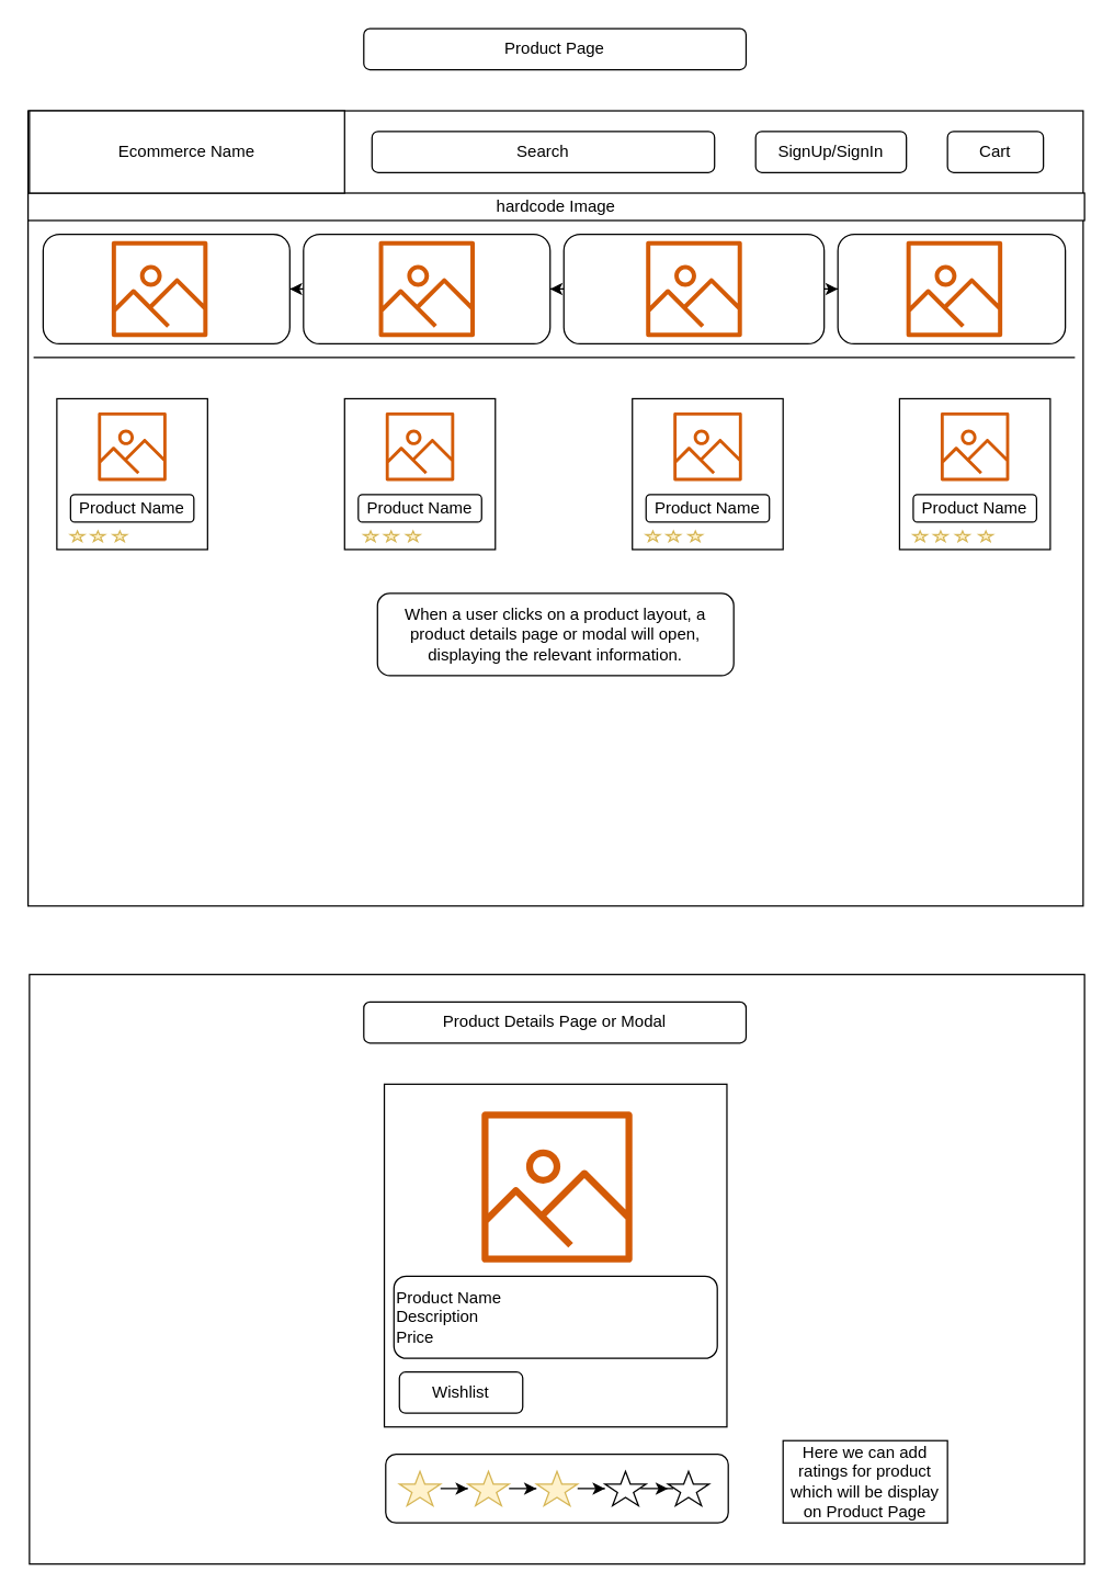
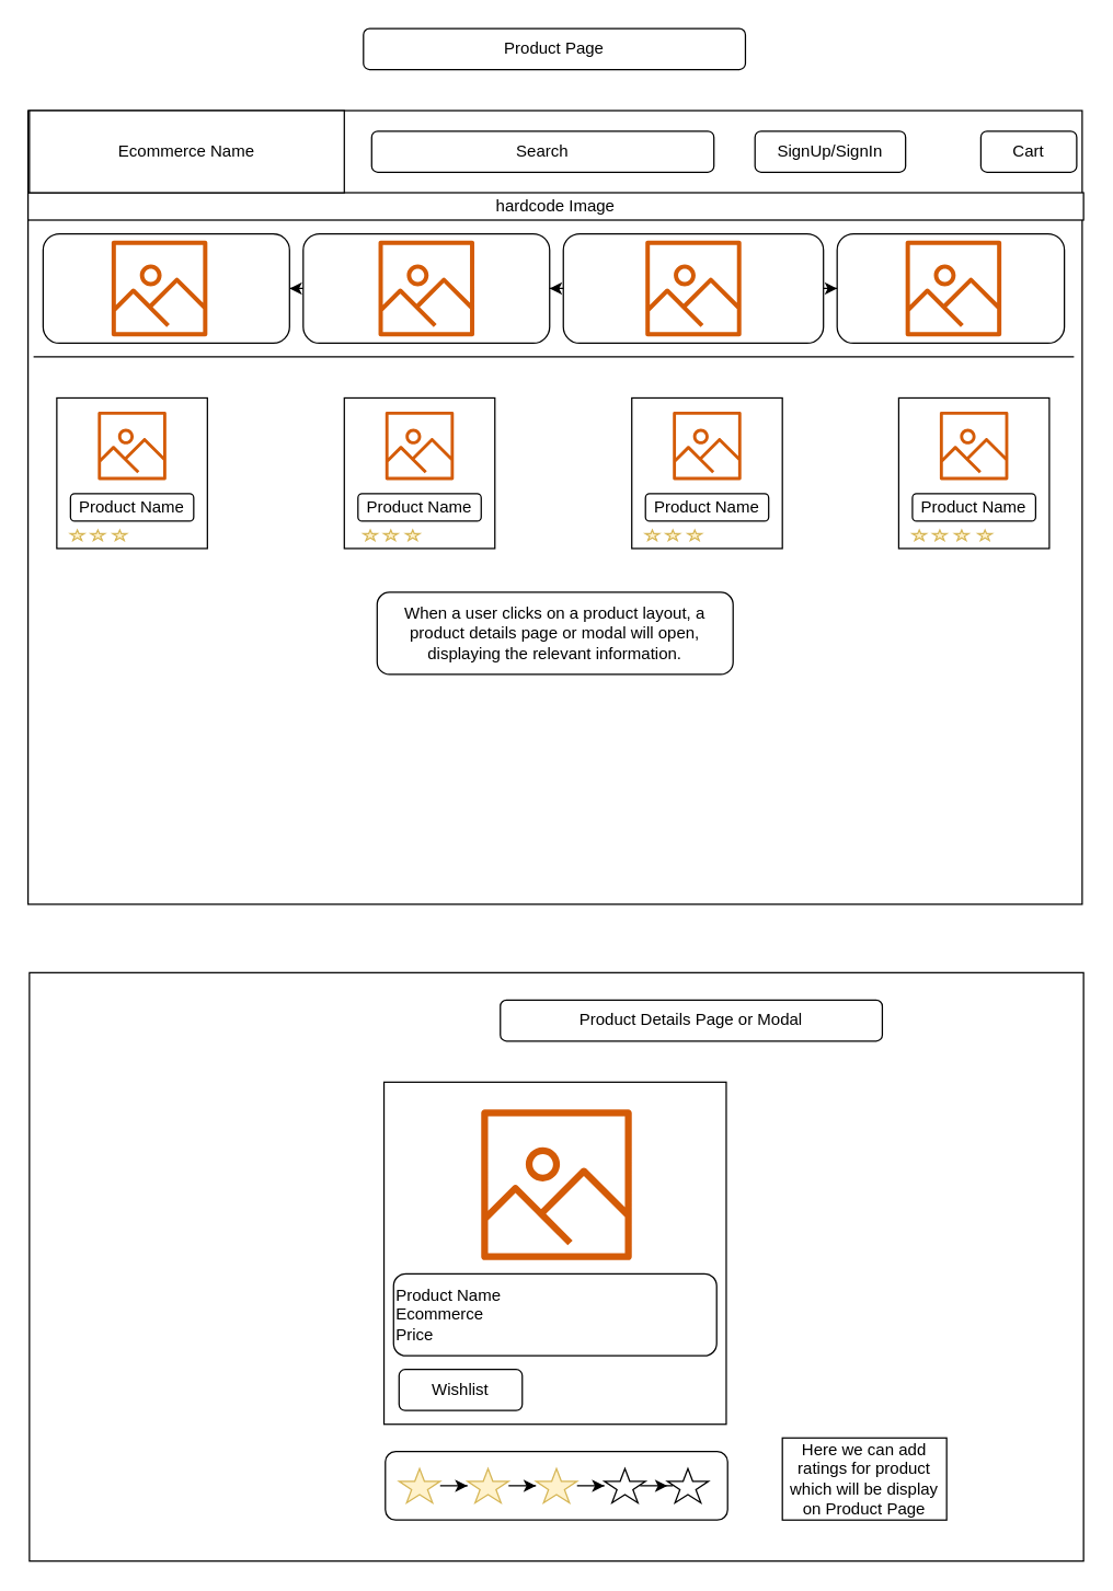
  <mxCell id="0" />
  <mxCell id="1" parent="0" />
  <mxCell id="2" value="" style="rounded=0;whiteSpace=wrap;html=1;" parent="1" vertex="1"><mxGeometry x="20" y="80" width="770" height="580" as="geometry" /></mxCell>
  <mxCell id="3" value="Product Page" style="rounded=1;whiteSpace=wrap;html=1;" parent="1" vertex="1"><mxGeometry x="265" y="20" width="279" height="30" as="geometry" /></mxCell>
- <mxCell id="4" value="Cart" style="rounded=1;whiteSpace=wrap;html=1;" parent="1" vertex="1"><mxGeometry x="691" y="95" width="70" height="30" as="geometry" /></mxCell>
+ <mxCell id="4" value="Cart" style="rounded=1;whiteSpace=wrap;html=1;" parent="1" vertex="1"><mxGeometry x="716" y="95" width="70" height="30" as="geometry" /></mxCell>
  <mxCell id="5" value="SignUp/SignIn" style="rounded=1;whiteSpace=wrap;html=1;" parent="1" vertex="1"><mxGeometry x="551" y="95" width="110" height="30" as="geometry" /></mxCell>
  <mxCell id="6" value="hardcode Image" style="rounded=0;whiteSpace=wrap;html=1;" parent="1" vertex="1"><mxGeometry x="20" y="140" width="771" height="20" as="geometry" /></mxCell>
  <mxCell id="7" value="Ecommerce Name" style="rounded=0;whiteSpace=wrap;html=1;" parent="1" vertex="1"><mxGeometry x="21" y="80" width="230" height="60" as="geometry" /></mxCell>
  <mxCell id="8" value="Search" style="rounded=1;whiteSpace=wrap;html=1;" vertex="1" parent="1"><mxGeometry x="271" y="95" width="250" height="30" as="geometry" /></mxCell>
  <mxCell id="9" value="" style="edgeStyle=orthogonalEdgeStyle;rounded=0;orthogonalLoop=1;jettySize=auto;html=1;" edge="1" parent="1"><mxGeometry relative="1" as="geometry"><mxPoint x="201" y="210" as="sourcePoint" /><mxPoint x="211" y="210" as="targetPoint" /></mxGeometry></mxCell>
  <mxCell id="10" value="" style="edgeStyle=orthogonalEdgeStyle;rounded=0;orthogonalLoop=1;jettySize=auto;html=1;" edge="1" parent="1" source="12" target="13"><mxGeometry relative="1" as="geometry" /></mxCell>
  <mxCell id="11" value="" style="edgeStyle=orthogonalEdgeStyle;rounded=0;orthogonalLoop=1;jettySize=auto;html=1;" edge="1" parent="1" source="12" target="15"><mxGeometry relative="1" as="geometry" /></mxCell>
  <mxCell id="12" value="" style="rounded=1;whiteSpace=wrap;html=1;" vertex="1" parent="1"><mxGeometry x="411" y="170" width="190" height="80" as="geometry" /></mxCell>
  <mxCell id="13" value="" style="rounded=1;whiteSpace=wrap;html=1;" vertex="1" parent="1"><mxGeometry x="611" y="170" width="166" height="80" as="geometry" /></mxCell>
  <mxCell id="14" value="" style="edgeStyle=orthogonalEdgeStyle;rounded=0;orthogonalLoop=1;jettySize=auto;html=1;" edge="1" parent="1" source="15" target="16"><mxGeometry relative="1" as="geometry" /></mxCell>
  <mxCell id="15" value="" style="rounded=1;whiteSpace=wrap;html=1;" vertex="1" parent="1"><mxGeometry x="221" y="170" width="180" height="80" as="geometry" /></mxCell>
  <mxCell id="16" value="" style="rounded=1;whiteSpace=wrap;html=1;" vertex="1" parent="1"><mxGeometry x="31" y="170" width="180" height="80" as="geometry" /></mxCell>
  <mxCell id="17" value="" style="sketch=0;outlineConnect=0;fontColor=#232F3E;gradientColor=none;fillColor=#D45B07;strokeColor=none;dashed=0;verticalLabelPosition=bottom;verticalAlign=top;align=center;html=1;fontSize=12;fontStyle=0;aspect=fixed;pointerEvents=1;shape=mxgraph.aws4.container_registry_image;" vertex="1" parent="1"><mxGeometry x="81" y="175" width="70" height="70" as="geometry" /></mxCell>
  <mxCell id="18" value="" style="sketch=0;outlineConnect=0;fontColor=#232F3E;gradientColor=none;fillColor=#D45B07;strokeColor=none;dashed=0;verticalLabelPosition=bottom;verticalAlign=top;align=center;html=1;fontSize=12;fontStyle=0;aspect=fixed;pointerEvents=1;shape=mxgraph.aws4.container_registry_image;" vertex="1" parent="1"><mxGeometry x="661" y="175" width="70" height="70" as="geometry" /></mxCell>
  <mxCell id="19" value="" style="sketch=0;outlineConnect=0;fontColor=#232F3E;gradientColor=none;fillColor=#D45B07;strokeColor=none;dashed=0;verticalLabelPosition=bottom;verticalAlign=top;align=center;html=1;fontSize=12;fontStyle=0;aspect=fixed;pointerEvents=1;shape=mxgraph.aws4.container_registry_image;" vertex="1" parent="1"><mxGeometry x="471" y="175" width="70" height="70" as="geometry" /></mxCell>
  <mxCell id="20" value="" style="sketch=0;outlineConnect=0;fontColor=#232F3E;gradientColor=none;fillColor=#D45B07;strokeColor=none;dashed=0;verticalLabelPosition=bottom;verticalAlign=top;align=center;html=1;fontSize=12;fontStyle=0;aspect=fixed;pointerEvents=1;shape=mxgraph.aws4.container_registry_image;" vertex="1" parent="1"><mxGeometry x="276" y="175" width="70" height="70" as="geometry" /></mxCell>
  <mxCell id="21" value="" style="endArrow=none;html=1;rounded=0;entryX=0.988;entryY=0.471;entryDx=0;entryDy=0;entryPerimeter=0;exitX=0.001;exitY=0.471;exitDx=0;exitDy=0;exitPerimeter=0;" edge="1" parent="1"><mxGeometry width="50" height="50" relative="1" as="geometry"><mxPoint x="24" y="260" as="sourcePoint" /><mxPoint x="783.99" y="260" as="targetPoint" /></mxGeometry></mxCell>
  <mxCell id="22" value="" style="whiteSpace=wrap;html=1;aspect=fixed;" vertex="1" parent="1"><mxGeometry x="41" y="290" width="110" height="110" as="geometry" /></mxCell>
  <mxCell id="23" value="Product Name" style="rounded=1;whiteSpace=wrap;html=1;" vertex="1" parent="1"><mxGeometry x="51" y="360" width="90" height="20" as="geometry" /></mxCell>
  <mxCell id="24" value="" style="sketch=0;outlineConnect=0;fontColor=#232F3E;gradientColor=none;fillColor=#D45B07;strokeColor=none;dashed=0;verticalLabelPosition=bottom;verticalAlign=top;align=center;html=1;fontSize=12;fontStyle=0;aspect=fixed;pointerEvents=1;shape=mxgraph.aws4.container_registry_image;" vertex="1" parent="1"><mxGeometry x="71" y="300" width="50" height="50" as="geometry" /></mxCell>
  <mxCell id="25" value="" style="whiteSpace=wrap;html=1;aspect=fixed;" vertex="1" parent="1"><mxGeometry x="251" y="290" width="110" height="110" as="geometry" /></mxCell>
  <mxCell id="26" value="Product Name" style="rounded=1;whiteSpace=wrap;html=1;" vertex="1" parent="1"><mxGeometry x="261" y="360" width="90" height="20" as="geometry" /></mxCell>
  <mxCell id="27" value="" style="sketch=0;outlineConnect=0;fontColor=#232F3E;gradientColor=none;fillColor=#D45B07;strokeColor=none;dashed=0;verticalLabelPosition=bottom;verticalAlign=top;align=center;html=1;fontSize=12;fontStyle=0;aspect=fixed;pointerEvents=1;shape=mxgraph.aws4.container_registry_image;" vertex="1" parent="1"><mxGeometry x="281" y="300" width="50" height="50" as="geometry" /></mxCell>
  <mxCell id="28" value="" style="whiteSpace=wrap;html=1;aspect=fixed;" vertex="1" parent="1"><mxGeometry x="461" y="290" width="110" height="110" as="geometry" /></mxCell>
  <mxCell id="29" value="Product Name" style="rounded=1;whiteSpace=wrap;html=1;" vertex="1" parent="1"><mxGeometry x="471" y="360" width="90" height="20" as="geometry" /></mxCell>
  <mxCell id="30" value="" style="whiteSpace=wrap;html=1;aspect=fixed;" vertex="1" parent="1"><mxGeometry x="656" y="290" width="110" height="110" as="geometry" /></mxCell>
  <mxCell id="31" value="Product Name" style="rounded=1;whiteSpace=wrap;html=1;" vertex="1" parent="1"><mxGeometry x="666" y="360" width="90" height="20" as="geometry" /></mxCell>
  <mxCell id="32" value="" style="sketch=0;outlineConnect=0;fontColor=#232F3E;gradientColor=none;fillColor=#D45B07;strokeColor=none;dashed=0;verticalLabelPosition=bottom;verticalAlign=top;align=center;html=1;fontSize=12;fontStyle=0;aspect=fixed;pointerEvents=1;shape=mxgraph.aws4.container_registry_image;" vertex="1" parent="1"><mxGeometry x="686" y="300" width="50" height="50" as="geometry" /></mxCell>
  <mxCell id="33" value="" style="sketch=0;outlineConnect=0;fontColor=#232F3E;gradientColor=none;fillColor=#D45B07;strokeColor=none;dashed=0;verticalLabelPosition=bottom;verticalAlign=top;align=center;html=1;fontSize=12;fontStyle=0;aspect=fixed;pointerEvents=1;shape=mxgraph.aws4.container_registry_image;" vertex="1" parent="1"><mxGeometry x="491" y="300" width="50" height="50" as="geometry" /></mxCell>
  <mxCell id="34" value="When a user clicks on a product layout, a product details page or modal will open, displaying the relevant information." style="rounded=1;whiteSpace=wrap;html=1;" vertex="1" parent="1"><mxGeometry x="275" y="432" width="260" height="60" as="geometry" /></mxCell>
  <mxCell id="35" value="" style="rounded=0;whiteSpace=wrap;html=1;" vertex="1" parent="1"><mxGeometry x="21" y="710" width="770" height="430" as="geometry" /></mxCell>
- <mxCell id="36" value="Product Details Page or Modal" style="rounded=1;whiteSpace=wrap;html=1;" vertex="1" parent="1"><mxGeometry x="265" y="730" width="279" height="30" as="geometry" /></mxCell>
+ <mxCell id="36" value="Product Details Page or Modal" style="rounded=1;whiteSpace=wrap;html=1;" vertex="1" parent="1"><mxGeometry x="365" y="730" width="279" height="30" as="geometry" /></mxCell>
  <mxCell id="37" value="" style="whiteSpace=wrap;html=1;aspect=fixed;" vertex="1" parent="1"><mxGeometry x="280" y="790" width="250" height="250" as="geometry" /></mxCell>
  <mxCell id="38" value="" style="sketch=0;outlineConnect=0;fontColor=#232F3E;gradientColor=none;fillColor=#D45B07;strokeColor=none;dashed=0;verticalLabelPosition=bottom;verticalAlign=top;align=center;html=1;fontSize=12;fontStyle=0;aspect=fixed;pointerEvents=1;shape=mxgraph.aws4.container_registry_image;" vertex="1" parent="1"><mxGeometry x="351" y="810" width="110" height="110" as="geometry" /></mxCell>
- <mxCell id="39" value="&lt;div style=&quot;&quot;&gt;&lt;span style=&quot;background-color: initial;&quot;&gt;Product Name&lt;/span&gt;&lt;/div&gt;&lt;div style=&quot;&quot;&gt;&lt;span style=&quot;background-color: initial;&quot;&gt;Description&lt;/span&gt;&lt;/div&gt;&lt;div style=&quot;&quot;&gt;&lt;span style=&quot;background-color: initial;&quot;&gt;Price&lt;/span&gt;&lt;/div&gt;" style="rounded=1;whiteSpace=wrap;html=1;align=left;" vertex="1" parent="1"><mxGeometry x="287" y="930" width="236" height="60" as="geometry" /></mxCell>
+ <mxCell id="39" value="&lt;div style=&quot;&quot;&gt;&lt;span style=&quot;background-color: initial;&quot;&gt;Product Name&lt;/span&gt;&lt;/div&gt;&lt;div style=&quot;&quot;&gt;&lt;span style=&quot;background-color: initial;&quot;&gt;Ecommerce&lt;/span&gt;&lt;/div&gt;&lt;div style=&quot;&quot;&gt;&lt;span style=&quot;background-color: initial;&quot;&gt;Price&lt;/span&gt;&lt;/div&gt;" style="rounded=1;whiteSpace=wrap;html=1;align=left;" vertex="1" parent="1"><mxGeometry x="287" y="930" width="236" height="60" as="geometry" /></mxCell>
  <mxCell id="40" value="Wishlist" style="rounded=1;whiteSpace=wrap;html=1;" vertex="1" parent="1"><mxGeometry x="291" y="1000" width="90" height="30" as="geometry" /></mxCell>
  <mxCell id="41" value="" style="rounded=1;whiteSpace=wrap;html=1;" vertex="1" parent="1"><mxGeometry x="281" y="1060" width="250" height="50" as="geometry" /></mxCell>
  <mxCell id="42" value="" style="edgeStyle=orthogonalEdgeStyle;rounded=0;orthogonalLoop=1;jettySize=auto;html=1;" edge="1" parent="1" source="43" target="45"><mxGeometry relative="1" as="geometry" /></mxCell>
  <mxCell id="43" value="" style="verticalLabelPosition=bottom;verticalAlign=top;html=1;shape=mxgraph.basic.star;fillColor=#fff2cc;strokeColor=#d6b656;" vertex="1" parent="1"><mxGeometry x="291" y="1072.5" width="30" height="25" as="geometry" /></mxCell>
  <mxCell id="44" value="" style="edgeStyle=orthogonalEdgeStyle;rounded=0;orthogonalLoop=1;jettySize=auto;html=1;" edge="1" parent="1" source="45" target="47"><mxGeometry relative="1" as="geometry" /></mxCell>
  <mxCell id="45" value="" style="verticalLabelPosition=bottom;verticalAlign=top;html=1;shape=mxgraph.basic.star;fillColor=#fff2cc;strokeColor=#d6b656;" vertex="1" parent="1"><mxGeometry x="341" y="1072.5" width="30" height="25" as="geometry" /></mxCell>
  <mxCell id="46" value="" style="edgeStyle=orthogonalEdgeStyle;rounded=0;orthogonalLoop=1;jettySize=auto;html=1;" edge="1" parent="1" source="47" target="49"><mxGeometry relative="1" as="geometry" /></mxCell>
  <mxCell id="47" value="" style="verticalLabelPosition=bottom;verticalAlign=top;html=1;shape=mxgraph.basic.star;fillColor=#fff2cc;strokeColor=#d6b656;" vertex="1" parent="1"><mxGeometry x="391" y="1072.5" width="30" height="25" as="geometry" /></mxCell>
  <mxCell id="48" value="" style="edgeStyle=orthogonalEdgeStyle;rounded=0;orthogonalLoop=1;jettySize=auto;html=1;" edge="1" parent="1" source="49" target="50"><mxGeometry relative="1" as="geometry" /></mxCell>
  <mxCell id="49" value="" style="verticalLabelPosition=bottom;verticalAlign=top;html=1;shape=mxgraph.basic.star" vertex="1" parent="1"><mxGeometry x="441" y="1072.5" width="30" height="25" as="geometry" /></mxCell>
  <mxCell id="50" value="" style="verticalLabelPosition=bottom;verticalAlign=top;html=1;shape=mxgraph.basic.star" vertex="1" parent="1"><mxGeometry x="487" y="1072.5" width="30" height="25" as="geometry" /></mxCell>
  <mxCell id="51" value="" style="verticalLabelPosition=bottom;verticalAlign=top;html=1;shape=mxgraph.basic.star;fillColor=#fff2cc;strokeColor=#d6b656;" vertex="1" parent="1"><mxGeometry x="51" y="386.5" width="10" height="7.5" as="geometry" /></mxCell>
  <mxCell id="52" value="" style="verticalLabelPosition=bottom;verticalAlign=top;html=1;shape=mxgraph.basic.star;fillColor=#fff2cc;strokeColor=#d6b656;" vertex="1" parent="1"><mxGeometry x="66" y="386.5" width="10" height="7.5" as="geometry" /></mxCell>
  <mxCell id="53" value="" style="verticalLabelPosition=bottom;verticalAlign=top;html=1;shape=mxgraph.basic.star;fillColor=#fff2cc;strokeColor=#d6b656;" vertex="1" parent="1"><mxGeometry x="82" y="386.5" width="10" height="7.5" as="geometry" /></mxCell>
  <mxCell id="54" value="" style="verticalLabelPosition=bottom;verticalAlign=top;html=1;shape=mxgraph.basic.star;fillColor=#fff2cc;strokeColor=#d6b656;" vertex="1" parent="1"><mxGeometry x="265" y="386.5" width="10" height="7.5" as="geometry" /></mxCell>
  <mxCell id="55" value="" style="verticalLabelPosition=bottom;verticalAlign=top;html=1;shape=mxgraph.basic.star;fillColor=#fff2cc;strokeColor=#d6b656;" vertex="1" parent="1"><mxGeometry x="280" y="386.5" width="10" height="7.5" as="geometry" /></mxCell>
  <mxCell id="56" value="" style="verticalLabelPosition=bottom;verticalAlign=top;html=1;shape=mxgraph.basic.star;fillColor=#fff2cc;strokeColor=#d6b656;" vertex="1" parent="1"><mxGeometry x="296" y="386.5" width="10" height="7.5" as="geometry" /></mxCell>
  <mxCell id="57" value="" style="verticalLabelPosition=bottom;verticalAlign=top;html=1;shape=mxgraph.basic.star;fillColor=#fff2cc;strokeColor=#d6b656;" vertex="1" parent="1"><mxGeometry x="471" y="386.5" width="10" height="7.5" as="geometry" /></mxCell>
  <mxCell id="58" value="" style="verticalLabelPosition=bottom;verticalAlign=top;html=1;shape=mxgraph.basic.star;fillColor=#fff2cc;strokeColor=#d6b656;" vertex="1" parent="1"><mxGeometry x="486" y="386.5" width="10" height="7.5" as="geometry" /></mxCell>
  <mxCell id="59" value="" style="verticalLabelPosition=bottom;verticalAlign=top;html=1;shape=mxgraph.basic.star;fillColor=#fff2cc;strokeColor=#d6b656;" vertex="1" parent="1"><mxGeometry x="502" y="386.5" width="10" height="7.5" as="geometry" /></mxCell>
  <mxCell id="60" value="" style="verticalLabelPosition=bottom;verticalAlign=top;html=1;shape=mxgraph.basic.star;fillColor=#fff2cc;strokeColor=#d6b656;" vertex="1" parent="1"><mxGeometry x="666" y="386.5" width="10" height="7.5" as="geometry" /></mxCell>
  <mxCell id="61" value="" style="verticalLabelPosition=bottom;verticalAlign=top;html=1;shape=mxgraph.basic.star;fillColor=#fff2cc;strokeColor=#d6b656;" vertex="1" parent="1"><mxGeometry x="681" y="386.5" width="10" height="7.5" as="geometry" /></mxCell>
  <mxCell id="62" value="" style="verticalLabelPosition=bottom;verticalAlign=top;html=1;shape=mxgraph.basic.star;fillColor=#fff2cc;strokeColor=#d6b656;" vertex="1" parent="1"><mxGeometry x="697" y="386.5" width="10" height="7.5" as="geometry" /></mxCell>
  <mxCell id="63" value="" style="verticalLabelPosition=bottom;verticalAlign=top;html=1;shape=mxgraph.basic.star;fillColor=#fff2cc;strokeColor=#d6b656;" vertex="1" parent="1"><mxGeometry x="714" y="386.5" width="10" height="7.5" as="geometry" /></mxCell>
  <mxCell id="64" value="Here we can add ratings for product which will be display on Product Page" style="rounded=0;whiteSpace=wrap;html=1;" vertex="1" parent="1"><mxGeometry x="571" y="1050" width="120" height="60" as="geometry" /></mxCell>
